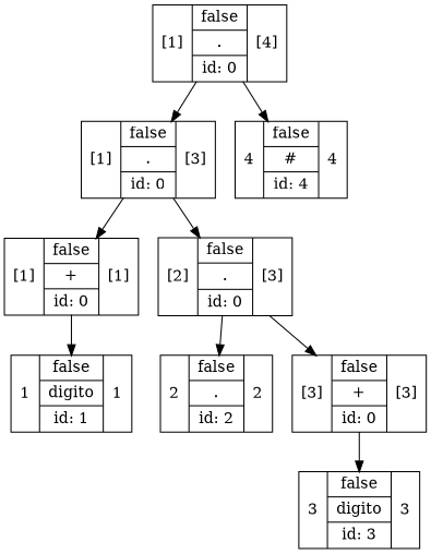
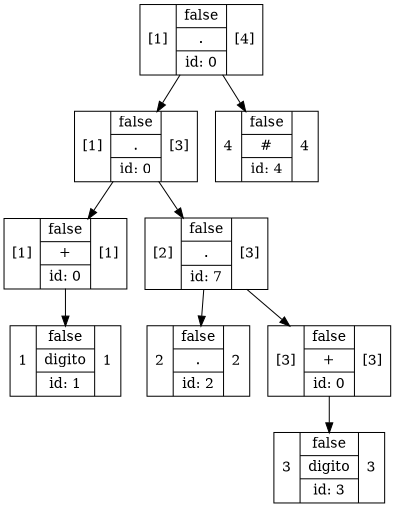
  digraph {
    node [shape=record]
    n1 [label="[1]|{false|{.}|id: 0}|[4]"]
    n2 [label="[1]|{false|{.}|id: 0}|[3]"]
    n3 [label="4|{false|{#}|id: 4}|4"]
    n4 [label="[1]|{false|{+}|id: 0}|[1]"]
-   n5 [label="[2]|{false|{.}|id: 0}|[3]"]
+   n5 [label="[2]|{false|{.}|id: 7}|[3]"]
    n6 [label="1|{false|{digito}|id: 1}|1"]
    n7 [label="2|{false|{.}|id: 2}|2"]
    n8 [label="[3]|{false|{+}|id: 0}|[3]"]
    n9 [label="3|{false|{digito}|id: 3}|3"]
    n1 -> n2
    n1 -> n3
    n2 -> n4
    n2 -> n5
    n4 -> n6
    n5 -> n7
    n5 -> n8
    n8 -> n9
  }
